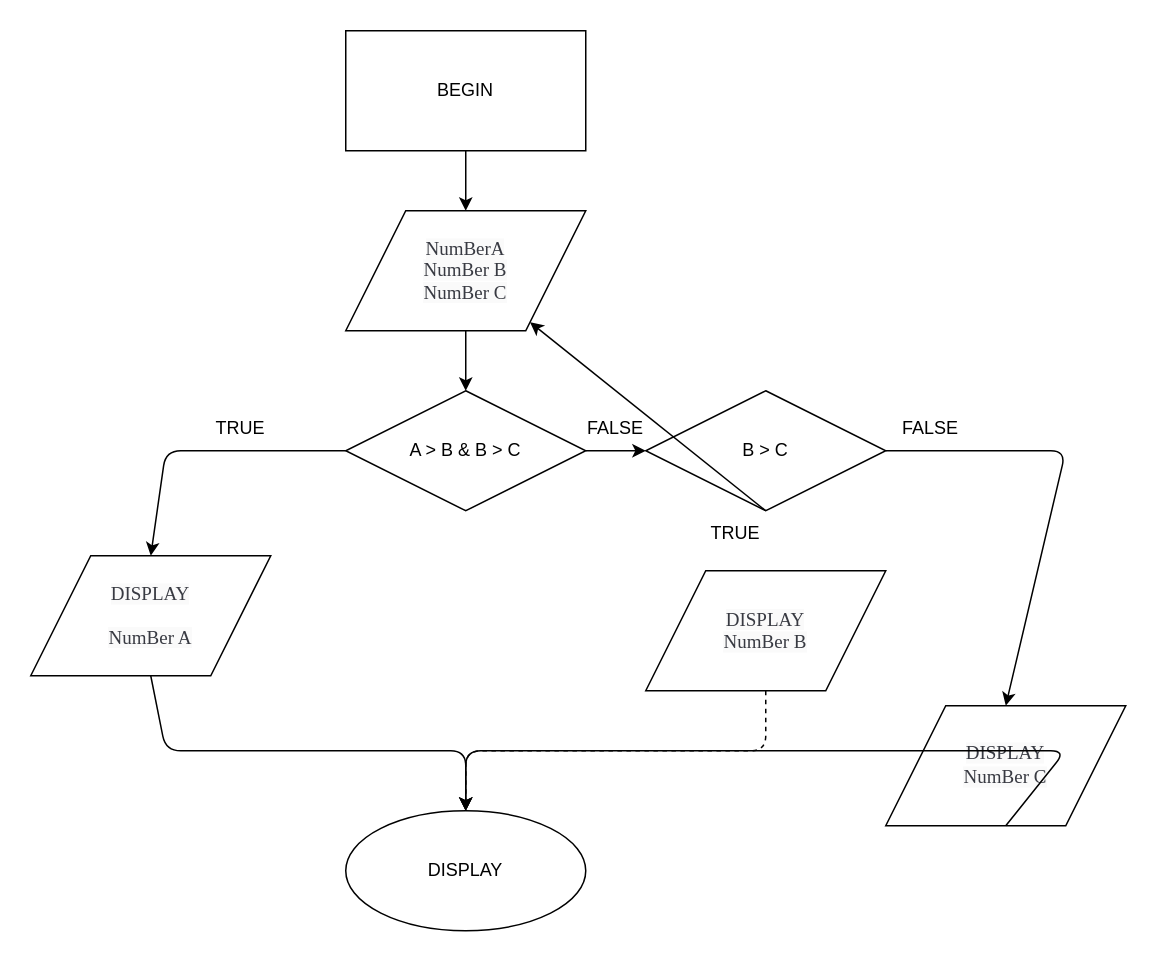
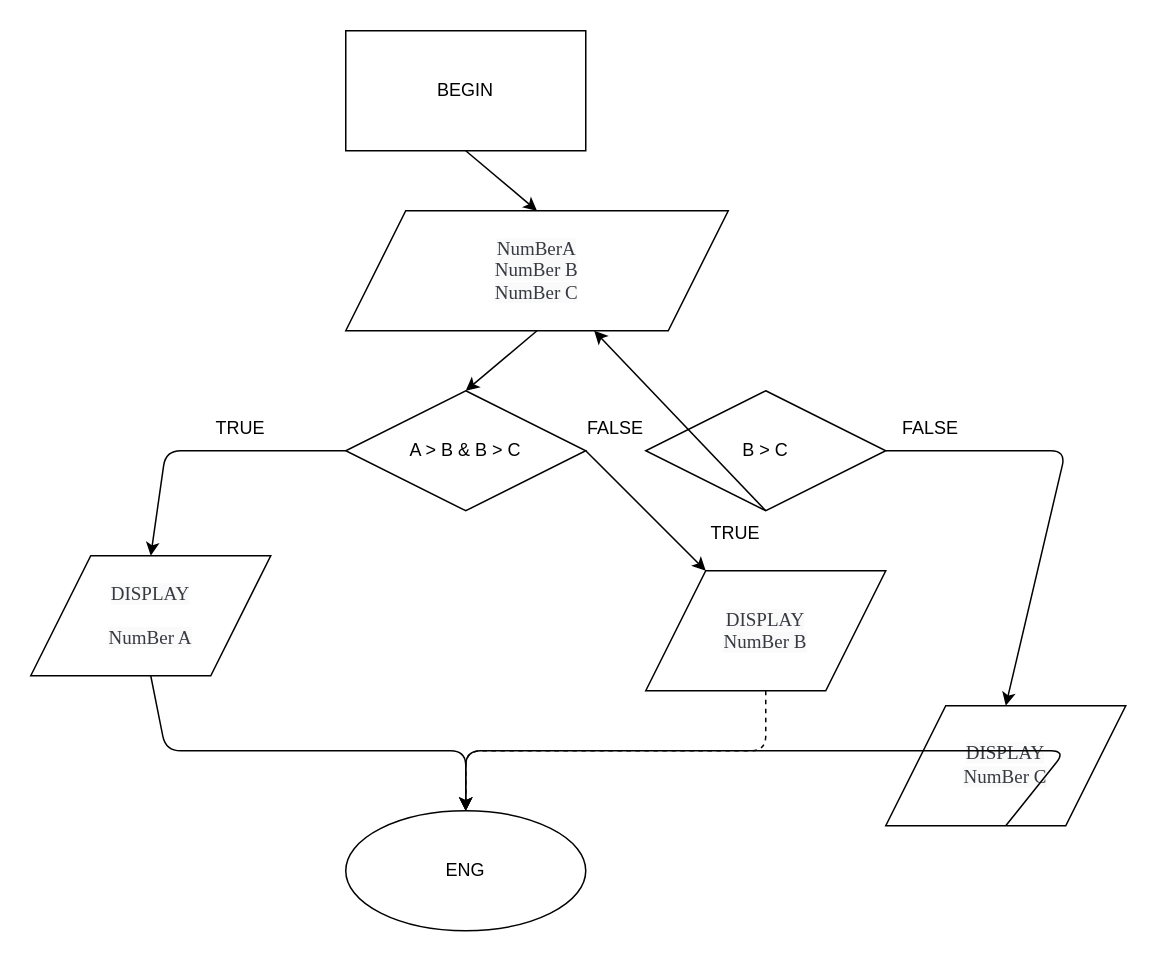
  <mxCell id="0" />
  <mxCell id="1" parent="0" />
  <mxCell id="2" value="BEGIN" style="whiteSpace=wrap;html=1;rounded=0;" vertex="1" parent="1"><mxGeometry x="230" y="20" width="160" height="80" as="geometry" /></mxCell>
- <mxCell id="3" value="&lt;span style=&quot;font-size: 9.5pt ; line-height: 107% ; font-family: &amp;#34;consolas&amp;#34; ; color: #383a42 ; background: #fafafa&quot;&gt;NumBerA &lt;br&gt;NumBer B&lt;br&gt;NumBer C&lt;/span&gt;" style="shape=parallelogram;perimeter=parallelogramPerimeter;whiteSpace=wrap;html=1;fixedSize=1;size=40;" vertex="1" parent="1"><mxGeometry x="230" y="140" width="160" height="80" as="geometry" /></mxCell>
- <mxCell id="4" value="DISPLAY" style="ellipse;whiteSpace=wrap;html=1;" vertex="1" parent="1"><mxGeometry x="230" y="540" width="160" height="80" as="geometry" /></mxCell>
+ <mxCell id="3" value="&lt;span style=&quot;font-size: 9.5pt ; line-height: 107% ; font-family: &amp;#34;consolas&amp;#34; ; color: #383a42 ; background: #fafafa&quot;&gt;NumBerA &lt;br&gt;NumBer B&lt;br&gt;NumBer C&lt;/span&gt;" style="shape=parallelogram;perimeter=parallelogramPerimeter;whiteSpace=wrap;html=1;fixedSize=1;size=40;" vertex="1" parent="1"><mxGeometry x="230" y="140" width="255" height="80" as="geometry" /></mxCell>
+ <mxCell id="4" value="ENG" style="ellipse;whiteSpace=wrap;html=1;" vertex="1" parent="1"><mxGeometry x="230" y="540" width="160" height="80" as="geometry" /></mxCell>
  <mxCell id="5" value="" style="endArrow=classic;html=1;exitX=0.5;exitY=1;exitDx=0;exitDy=0;entryX=0.5;entryY=0;entryDx=0;entryDy=0;" edge="1" parent="1" source="2" target="3"><mxGeometry width="50" height="50" relative="1" as="geometry"><mxPoint x="500" y="290" as="sourcePoint" /><mxPoint x="550" y="240" as="targetPoint" /></mxGeometry></mxCell>
  <mxCell id="6" value="" style="endArrow=classic;html=1;exitX=0.5;exitY=1;exitDx=0;exitDy=0;entryX=0.5;entryY=0;entryDx=0;entryDy=0;" edge="1" parent="1" source="3"><mxGeometry width="50" height="50" relative="1" as="geometry"><mxPoint x="500" y="290" as="sourcePoint" /><mxPoint x="310" y="260" as="targetPoint" /></mxGeometry></mxCell>
  <mxCell id="7" value="A &amp;gt; B &amp;amp; B &amp;gt; C" style="rhombus;whiteSpace=wrap;html=1;" vertex="1" parent="1"><mxGeometry x="230" y="260" width="160" height="80" as="geometry" /></mxCell>
  <mxCell id="8" value="&lt;span style=&quot;font-size: 9.5pt ; line-height: 107% ; font-family: &amp;#34;consolas&amp;#34; ; color: #383a42 ; background: #fafafa&quot;&gt;DISPLAY&lt;br/&gt;&lt;br&gt;NumBer A&lt;/span&gt;" style="shape=parallelogram;perimeter=parallelogramPerimeter;whiteSpace=wrap;html=1;fixedSize=1;size=40;" vertex="1" parent="1"><mxGeometry x="20" y="370" width="160" height="80" as="geometry" /></mxCell>
  <mxCell id="9" value="" style="endArrow=classic;html=1;exitX=0;exitY=0.5;exitDx=0;exitDy=0;entryX=0.5;entryY=0;entryDx=0;entryDy=0;" edge="1" parent="1" source="7" target="8"><mxGeometry width="50" height="50" relative="1" as="geometry"><mxPoint x="190" y="450" as="sourcePoint" /><mxPoint y="300" as="targetPoint" x="110" /><Array as="points"><mxPoint y="300" x="110" /></Array></mxGeometry></mxCell>
  <mxCell id="10" value="TRUE&lt;br&gt;" style="text;html=1;strokeColor=none;fillColor=none;align=center;verticalAlign=middle;whiteSpace=wrap;rounded=0;" vertex="1" parent="1"><mxGeometry x="140" y="270" width="40" height="30" as="geometry" /></mxCell>
  <mxCell id="11" value="B &amp;gt; C" style="rhombus;whiteSpace=wrap;html=1;" vertex="1" parent="1"><mxGeometry x="430" y="260" width="160" height="80" as="geometry" /></mxCell>
  <mxCell id="12" value="&lt;span style=&quot;font-size: 9.5pt ; line-height: 107% ; font-family: &amp;#34;consolas&amp;#34; ; color: #383a42 ; background: #fafafa&quot;&gt;DISPLAY&lt;br&gt;NumBer B&lt;/span&gt;" style="shape=parallelogram;perimeter=parallelogramPerimeter;whiteSpace=wrap;html=1;fixedSize=1;size=40;" vertex="1" parent="1"><mxGeometry x="430" y="380" width="160" height="80" as="geometry" /></mxCell>
- <mxCell id="13" value="" style="endArrow=classic;html=1;exitX=1;exitY=0.5;exitDx=0;exitDy=0;entryX=0;entryY=0.5;entryDx=0;entryDy=0;" edge="1" parent="1" source="7" target="11"><mxGeometry width="50" height="50" relative="1" as="geometry"><mxPoint x="350" y="440" as="sourcePoint" /><mxPoint x="400" y="390" as="targetPoint" /></mxGeometry></mxCell>
+ <mxCell id="13" value="" style="endArrow=classic;html=1;exitX=1;exitY=0.5;exitDx=0;exitDy=0;" edge="1" parent="1" source="7" target="12"><mxGeometry width="50" height="50" relative="1" as="geometry"><mxPoint x="350" y="440" as="sourcePoint" /><mxPoint x="400" y="390" as="targetPoint" /></mxGeometry></mxCell>
  <mxCell id="14" value="" style="endArrow=classic;html=1;exitX=0.5;exitY=1;exitDx=0;exitDy=0;" edge="1" parent="1" source="11" target="3"><mxGeometry width="50" height="50" relative="1" as="geometry"><mxPoint x="350" y="440" as="sourcePoint" /><mxPoint x="400" y="390" as="targetPoint" /></mxGeometry></mxCell>
  <mxCell id="15" value="FALSE&lt;br&gt;" style="text;html=1;strokeColor=none;fillColor=none;align=center;verticalAlign=middle;whiteSpace=wrap;rounded=0;" vertex="1" parent="1"><mxGeometry x="390" y="275" width="40" height="20" as="geometry" /></mxCell>
  <mxCell id="16" value="TRUE&lt;br&gt;" style="text;html=1;strokeColor=none;fillColor=none;align=center;verticalAlign=middle;whiteSpace=wrap;rounded=0;" vertex="1" parent="1"><mxGeometry x="470" y="340" width="40" height="30" as="geometry" /></mxCell>
  <mxCell id="17" value="" style="endArrow=classic;html=1;exitX=1;exitY=0.5;exitDx=0;exitDy=0;entryX=0.5;entryY=0;entryDx=0;entryDy=0;" edge="1" parent="1" source="11" target="19"><mxGeometry width="50" height="50" relative="1" as="geometry"><mxPoint x="440" y="430" as="sourcePoint" /><mxPoint x="610" y="420" as="targetPoint" /><Array as="points"><mxPoint x="710" y="300" /></Array></mxGeometry></mxCell>
  <mxCell id="18" value="FALSE&lt;br&gt;" style="text;html=1;strokeColor=none;fillColor=none;align=center;verticalAlign=middle;whiteSpace=wrap;rounded=0;" vertex="1" parent="1"><mxGeometry x="600" y="275" width="40" height="20" as="geometry" /></mxCell>
  <mxCell id="19" value="&lt;span style=&quot;color: rgb(56 , 58 , 66) ; font-family: &amp;#34;consolas&amp;#34; ; font-size: 12.667px ; background-color: rgb(250 , 250 , 250)&quot;&gt;DISPLAY&lt;/span&gt;&lt;br style=&quot;color: rgb(56 , 58 , 66) ; font-family: &amp;#34;consolas&amp;#34; ; font-size: 12.667px&quot;&gt;&lt;span style=&quot;color: rgb(56 , 58 , 66) ; font-family: &amp;#34;consolas&amp;#34; ; font-size: 12.667px ; background-color: rgb(250 , 250 , 250)&quot;&gt;NumBer C&lt;/span&gt;" style="shape=parallelogram;perimeter=parallelogramPerimeter;whiteSpace=wrap;html=1;fixedSize=1;size=40;" vertex="1" parent="1"><mxGeometry x="590" y="470" width="160" height="80" as="geometry" /></mxCell>
  <mxCell id="20" value="" style="endArrow=classic;html=1;exitX=0.5;exitY=1;exitDx=0;exitDy=0;entryX=0.5;entryY=0;entryDx=0;entryDy=0;" edge="1" parent="1" source="8" target="4"><mxGeometry width="50" height="50" relative="1" as="geometry"><mxPoint x="410" y="640" as="sourcePoint" /><mxPoint x="310" y="460" as="targetPoint" /><Array as="points"><mxPoint y="500" x="110" /><mxPoint x="310" y="500" /></Array></mxGeometry></mxCell>
  <mxCell id="21" value="" style="endArrow=classic;html=1;exitX=0.5;exitY=1;exitDx=0;exitDy=0;entryX=0.5;entryY=0;entryDx=0;entryDy=0;dashed=1;" edge="1" parent="1" source="12" target="4"><mxGeometry width="50" height="50" relative="1" as="geometry"><mxPoint x="410" y="440" as="sourcePoint" /><mxPoint x="310" y="500" as="targetPoint" /><Array as="points"><mxPoint x="510" y="500" /><mxPoint x="310" y="500" /></Array></mxGeometry></mxCell>
  <mxCell id="22" value="" style="endArrow=classic;html=1;exitX=0.5;exitY=1;exitDx=0;exitDy=0;" edge="1" parent="1" source="19"><mxGeometry width="50" height="50" relative="1" as="geometry"><mxPoint x="410" y="440" as="sourcePoint" /><mxPoint x="310" y="540" as="targetPoint" /><Array as="points"><mxPoint x="710" y="500" /><mxPoint x="310" y="500" /></Array></mxGeometry></mxCell>
